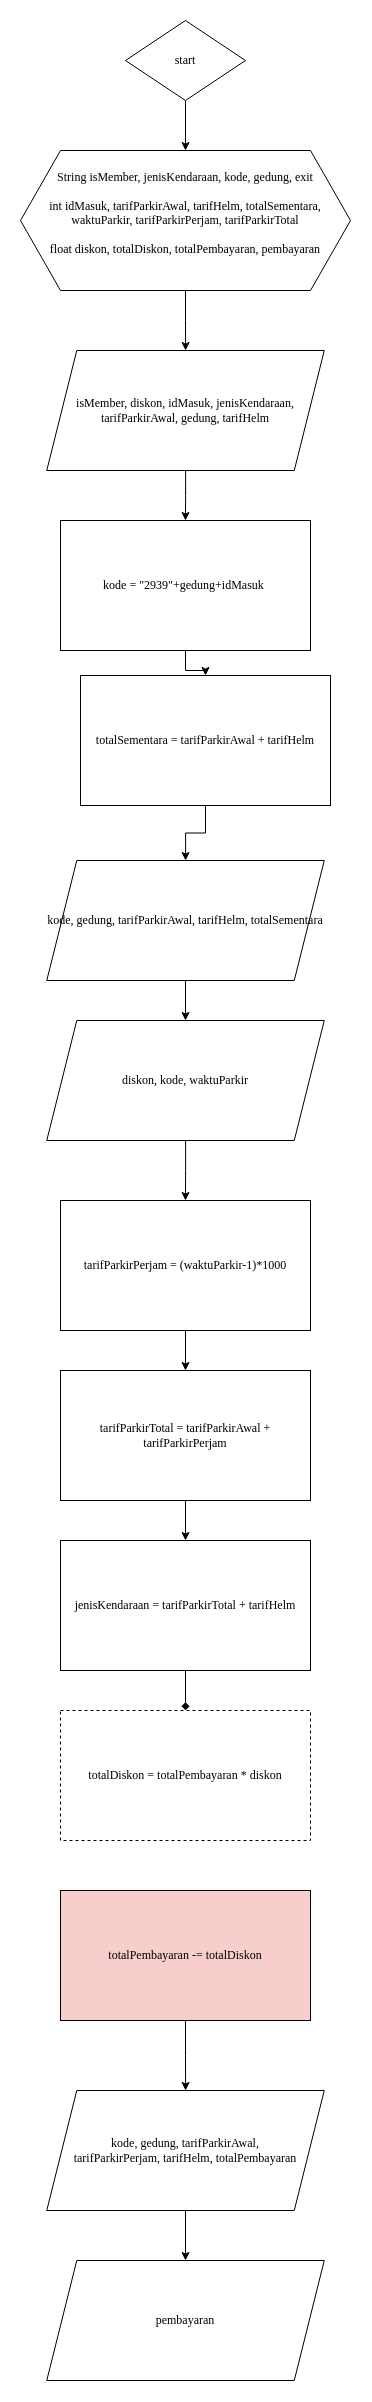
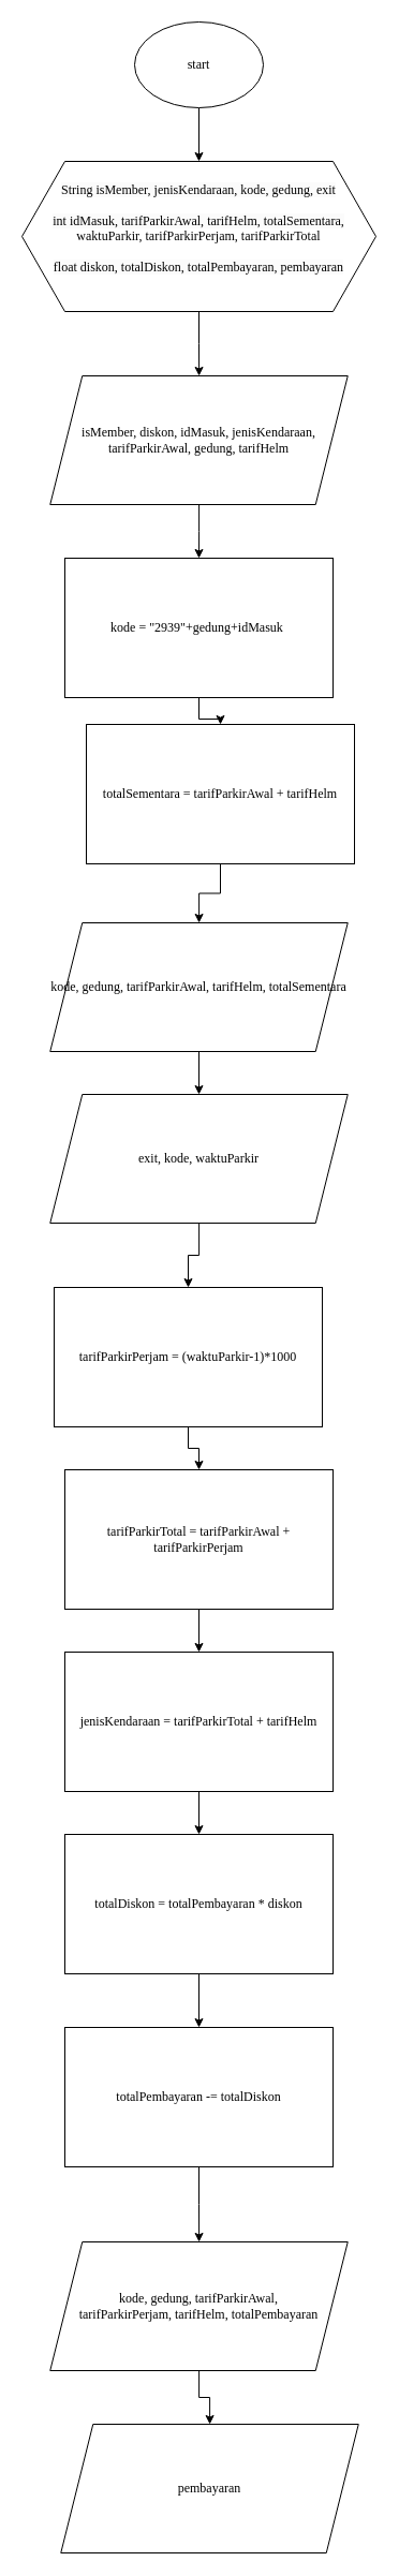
  <mxCell id="0" />
  <mxCell id="1" parent="0" />
  <mxCell id="2" value="" style="edgeStyle=orthogonalEdgeStyle;rounded=0;orthogonalLoop=1;jettySize=auto;html=1;fontFamily=Times New Roman;fontSize=12;" edge="1" parent="1" source="3" target="5"><mxGeometry relative="1" as="geometry" /></mxCell>
- <mxCell id="3" value="start" style="rhombus;whiteSpace=wrap;html=1;fontFamily=Times New Roman;fontSize=12;" vertex="1" parent="1"><mxGeometry x="125" y="20" width="120" height="80" as="geometry" /></mxCell>
+ <mxCell id="3" value="start" style="ellipse;whiteSpace=wrap;html=1;fontFamily=Times New Roman;fontSize=12;" vertex="1" parent="1"><mxGeometry x="125" y="20" width="120" height="80" as="geometry" /></mxCell>
  <mxCell id="4" value="" style="edgeStyle=orthogonalEdgeStyle;rounded=0;orthogonalLoop=1;jettySize=auto;html=1;fontFamily=Times New Roman;fontSize=12;" edge="1" parent="1" source="5" target="7"><mxGeometry relative="1" as="geometry" /></mxCell>
  <mxCell id="5" value="&#10;&lt;span style=&quot;color: rgb(0, 0, 0); font-size: 12px; font-style: normal; font-variant-ligatures: normal; font-variant-caps: normal; font-weight: 400; letter-spacing: normal; orphans: 2; text-align: center; text-indent: 0px; text-transform: none; widows: 2; word-spacing: 0px; -webkit-text-stroke-width: 0px; background-color: rgb(251, 251, 251); text-decoration-thickness: initial; text-decoration-style: initial; text-decoration-color: initial; float: none; display: inline !important;&quot;&gt;String&amp;nbsp;isMember, jenisKendaraan, kode, gedung, exit&lt;/span&gt;&lt;br style=&quot;border-color: var(--border-color); color: rgb(0, 0, 0); font-size: 12px; font-style: normal; font-variant-ligatures: normal; font-variant-caps: normal; font-weight: 400; letter-spacing: normal; orphans: 2; text-align: center; text-indent: 0px; text-transform: none; widows: 2; word-spacing: 0px; -webkit-text-stroke-width: 0px; background-color: rgb(251, 251, 251); text-decoration-thickness: initial; text-decoration-style: initial; text-decoration-color: initial;&quot;&gt;&lt;br style=&quot;border-color: var(--border-color); color: rgb(0, 0, 0); font-size: 12px; font-style: normal; font-variant-ligatures: normal; font-variant-caps: normal; font-weight: 400; letter-spacing: normal; orphans: 2; text-align: center; text-indent: 0px; text-transform: none; widows: 2; word-spacing: 0px; -webkit-text-stroke-width: 0px; background-color: rgb(251, 251, 251); text-decoration-thickness: initial; text-decoration-style: initial; text-decoration-color: initial;&quot;&gt;&lt;span style=&quot;color: rgb(0, 0, 0); font-size: 12px; font-style: normal; font-variant-ligatures: normal; font-variant-caps: normal; font-weight: 400; letter-spacing: normal; orphans: 2; text-align: center; text-indent: 0px; text-transform: none; widows: 2; word-spacing: 0px; -webkit-text-stroke-width: 0px; background-color: rgb(251, 251, 251); text-decoration-thickness: initial; text-decoration-style: initial; text-decoration-color: initial; float: none; display: inline !important;&quot;&gt;int i&lt;/span&gt;&lt;font style=&quot;border-color: var(--border-color); color: rgb(0, 0, 0); font-size: 12px; font-style: normal; font-variant-ligatures: normal; font-variant-caps: normal; font-weight: 400; letter-spacing: normal; orphans: 2; text-align: center; text-indent: 0px; text-transform: none; widows: 2; word-spacing: 0px; -webkit-text-stroke-width: 0px; background-color: rgb(251, 251, 251); text-decoration-thickness: initial; text-decoration-style: initial; text-decoration-color: initial;&quot;&gt;dMasuk, tarifParkirAwal,&amp;nbsp;&lt;span style=&quot;border-color: var(--border-color); background-color: initial; font-size: 12px;&quot;&gt;tarifHelm, totalSementara,&lt;br style=&quot;border-color: var(--border-color); font-size: 12px;&quot;&gt;&lt;/span&gt;&lt;/font&gt;&lt;span style=&quot;border-color: var(--border-color); color: rgb(0, 0, 0); font-size: 12px; font-style: normal; font-variant-ligatures: normal; font-variant-caps: normal; font-weight: 400; letter-spacing: normal; orphans: 2; text-align: center; text-indent: 0px; text-transform: none; widows: 2; word-spacing: 0px; -webkit-text-stroke-width: 0px; background-color: initial; text-decoration-thickness: initial; text-decoration-style: initial; text-decoration-color: initial;&quot;&gt;waktuParkir, tarifParkirPerjam, tarifParkirTotal&lt;br style=&quot;border-color: var(--border-color); font-size: 12px;&quot;&gt;&lt;/span&gt;&lt;br style=&quot;border-color: var(--border-color); color: rgb(0, 0, 0); font-size: 12px; font-style: normal; font-variant-ligatures: normal; font-variant-caps: normal; font-weight: 400; letter-spacing: normal; orphans: 2; text-align: center; text-indent: 0px; text-transform: none; widows: 2; word-spacing: 0px; -webkit-text-stroke-width: 0px; background-color: rgb(251, 251, 251); text-decoration-thickness: initial; text-decoration-style: initial; text-decoration-color: initial;&quot;&gt;&lt;span style=&quot;color: rgb(0, 0, 0); font-size: 12px; font-style: normal; font-variant-ligatures: normal; font-variant-caps: normal; font-weight: 400; letter-spacing: normal; orphans: 2; text-align: center; text-indent: 0px; text-transform: none; widows: 2; word-spacing: 0px; -webkit-text-stroke-width: 0px; background-color: rgb(251, 251, 251); text-decoration-thickness: initial; text-decoration-style: initial; text-decoration-color: initial; float: none; display: inline !important;&quot;&gt;float diskon, totalDiskon, totalPembayaran, pembayaran&lt;/span&gt;&#10;&#10;" style="shape=hexagon;perimeter=hexagonPerimeter2;whiteSpace=wrap;html=1;fixedSize=1;size=40;fontFamily=Times New Roman;fontSize=12;" vertex="1" parent="1"><mxGeometry x="20" y="150" width="330" height="140" as="geometry" /></mxCell>
  <mxCell id="6" value="" style="edgeStyle=orthogonalEdgeStyle;rounded=0;orthogonalLoop=1;jettySize=auto;html=1;fontFamily=Times New Roman;fontSize=12;" edge="1" parent="1" source="7" target="9"><mxGeometry relative="1" as="geometry" /></mxCell>
  <mxCell id="7" value="isMember, diskon, idMasuk, jenisKendaraan, tarifParkirAwal, gedung, tarifHelm" style="shape=parallelogram;perimeter=parallelogramPerimeter;whiteSpace=wrap;html=1;fixedSize=1;size=30;fontFamily=Times New Roman;fontSize=12;" vertex="1" parent="1"><mxGeometry x="46.25" y="350" width="277.5" height="120" as="geometry" /></mxCell>
  <mxCell id="8" value="" style="edgeStyle=orthogonalEdgeStyle;rounded=0;orthogonalLoop=1;jettySize=auto;html=1;fontFamily=Times New Roman;fontSize=12;" edge="1" parent="1" source="9" target="11"><mxGeometry relative="1" as="geometry" /></mxCell>
  <mxCell id="9" value="kode = &quot;2939&quot;+gedung+idMasuk&amp;nbsp;" style="rounded=0;whiteSpace=wrap;html=1;fontFamily=Times New Roman;fontSize=12;" vertex="1" parent="1"><mxGeometry x="60" y="520" width="250" height="130" as="geometry" /></mxCell>
  <mxCell id="10" value="" style="edgeStyle=orthogonalEdgeStyle;rounded=0;orthogonalLoop=1;jettySize=auto;html=1;fontFamily=Times New Roman;fontSize=12;" edge="1" parent="1" source="11" target="13"><mxGeometry relative="1" as="geometry" /></mxCell>
  <mxCell id="11" value="totalSementara = tarifParkirAwal + tarifHelm" style="rounded=0;whiteSpace=wrap;html=1;fontFamily=Times New Roman;fontSize=12;" vertex="1" parent="1"><mxGeometry x="80" y="675" width="250" height="130" as="geometry" /></mxCell>
  <mxCell id="12" value="" style="edgeStyle=orthogonalEdgeStyle;rounded=0;orthogonalLoop=1;jettySize=auto;html=1;fontFamily=Times New Roman;fontSize=12;" edge="1" parent="1" source="13" target="15"><mxGeometry relative="1" as="geometry" /></mxCell>
  <mxCell id="13" value="kode, gedung, tarifParkirAwal, tarifHelm, totalSementara" style="shape=parallelogram;perimeter=parallelogramPerimeter;whiteSpace=wrap;html=1;fixedSize=1;size=30;fontFamily=Times New Roman;fontSize=12;" vertex="1" parent="1"><mxGeometry x="46.25" y="860" width="277.5" height="120" as="geometry" /></mxCell>
  <mxCell id="14" value="" style="edgeStyle=orthogonalEdgeStyle;rounded=0;orthogonalLoop=1;jettySize=auto;html=1;fontFamily=Times New Roman;fontSize=12;" edge="1" parent="1" source="15" target="21"><mxGeometry relative="1" as="geometry" /></mxCell>
- <mxCell id="15" value="diskon, kode, waktuParkir" style="shape=parallelogram;perimeter=parallelogramPerimeter;whiteSpace=wrap;html=1;fixedSize=1;size=30;fontFamily=Times New Roman;fontSize=12;" vertex="1" parent="1"><mxGeometry x="46.25" y="1020" width="277.5" height="120" as="geometry" /></mxCell>
- <mxCell id="16" value="" style="edgeStyle=orthogonalEdgeStyle;rounded=0;orthogonalLoop=1;jettySize=auto;html=1;fontFamily=Times New Roman;fontSize=12;endArrow=diamond;" edge="1" parent="1" source="17" target="23"><mxGeometry relative="1" as="geometry" /></mxCell>
+ <mxCell id="15" value="exit, kode, waktuParkir" style="shape=parallelogram;perimeter=parallelogramPerimeter;whiteSpace=wrap;html=1;fixedSize=1;size=30;fontFamily=Times New Roman;fontSize=12;" vertex="1" parent="1"><mxGeometry x="46.25" y="1020" width="277.5" height="120" as="geometry" /></mxCell>
+ <mxCell id="16" value="" style="edgeStyle=orthogonalEdgeStyle;rounded=0;orthogonalLoop=1;jettySize=auto;html=1;fontFamily=Times New Roman;fontSize=12;" edge="1" parent="1" source="17" target="23"><mxGeometry relative="1" as="geometry" /></mxCell>
  <mxCell id="17" value="jenisKendaraan = tarifParkirTotal + tarifHelm" style="rounded=0;whiteSpace=wrap;html=1;fontFamily=Times New Roman;fontSize=12;" vertex="1" parent="1"><mxGeometry x="60" y="1540" width="250" height="130" as="geometry" /></mxCell>
  <mxCell id="18" value="" style="edgeStyle=orthogonalEdgeStyle;rounded=0;orthogonalLoop=1;jettySize=auto;html=1;fontFamily=Times New Roman;fontSize=12;" edge="1" parent="1" source="19" target="17"><mxGeometry relative="1" as="geometry" /></mxCell>
  <mxCell id="19" value="tarifParkirTotal = tarifParkirAwal + tarifParkirPerjam" style="rounded=0;whiteSpace=wrap;html=1;fontFamily=Times New Roman;fontSize=12;" vertex="1" parent="1"><mxGeometry x="60" y="1370" width="250" height="130" as="geometry" /></mxCell>
  <mxCell id="20" value="" style="edgeStyle=orthogonalEdgeStyle;rounded=0;orthogonalLoop=1;jettySize=auto;html=1;fontFamily=Times New Roman;fontSize=12;" edge="1" parent="1" source="21" target="19"><mxGeometry relative="1" as="geometry" /></mxCell>
- <mxCell id="21" value="tarifParkirPerjam = (waktuParkir-1)*1000" style="rounded=0;whiteSpace=wrap;html=1;fontFamily=Times New Roman;fontSize=12;" vertex="1" parent="1"><mxGeometry x="60" y="1200" width="250" height="130" as="geometry" /></mxCell>
- <mxCell id="23" value="totalDiskon = totalPembayaran * diskon" style="rounded=0;whiteSpace=wrap;html=1;fontFamily=Times New Roman;fontSize=12;dashed=1;" vertex="1" parent="1"><mxGeometry x="60" y="1710" width="250" height="130" as="geometry" /></mxCell>
+ <mxCell id="21" value="tarifParkirPerjam = (waktuParkir-1)*1000" style="rounded=0;whiteSpace=wrap;html=1;fontFamily=Times New Roman;fontSize=12;" vertex="1" parent="1"><mxGeometry x="50" y="1200" width="250" height="130" as="geometry" /></mxCell>
+ <mxCell id="22" value="" style="edgeStyle=orthogonalEdgeStyle;rounded=0;orthogonalLoop=1;jettySize=auto;html=1;fontFamily=Times New Roman;fontSize=12;" edge="1" parent="1" source="23" target="25"><mxGeometry relative="1" as="geometry" /></mxCell>
+ <mxCell id="23" value="totalDiskon = totalPembayaran * diskon" style="rounded=0;whiteSpace=wrap;html=1;fontFamily=Times New Roman;fontSize=12;" vertex="1" parent="1"><mxGeometry x="60" y="1710" width="250" height="130" as="geometry" /></mxCell>
  <mxCell id="24" value="" style="edgeStyle=orthogonalEdgeStyle;rounded=0;orthogonalLoop=1;jettySize=auto;html=1;fontFamily=Times New Roman;fontSize=12;" edge="1" parent="1" source="25" target="27"><mxGeometry relative="1" as="geometry" /></mxCell>
- <mxCell id="25" value="totalPembayaran -= totalDiskon" style="rounded=0;whiteSpace=wrap;html=1;fontFamily=Times New Roman;fontSize=12;fillColor=#f8cecc;" vertex="1" parent="1"><mxGeometry x="60" y="1890" width="250" height="130" as="geometry" /></mxCell>
+ <mxCell id="25" value="totalPembayaran -= totalDiskon" style="rounded=0;whiteSpace=wrap;html=1;fontFamily=Times New Roman;fontSize=12;" vertex="1" parent="1"><mxGeometry x="60" y="1890" width="250" height="130" as="geometry" /></mxCell>
  <mxCell id="26" value="" style="edgeStyle=orthogonalEdgeStyle;rounded=0;orthogonalLoop=1;jettySize=auto;html=1;fontFamily=Times New Roman;fontSize=12;" edge="1" parent="1" source="27" target="28"><mxGeometry relative="1" as="geometry" /></mxCell>
  <mxCell id="27" value="kode, gedung, tarifParkirAwal,&lt;br style=&quot;font-size: 12px;&quot;&gt;tarifParkirPerjam, tarifHelm, totalPembayaran" style="shape=parallelogram;perimeter=parallelogramPerimeter;whiteSpace=wrap;html=1;fixedSize=1;size=30;fontFamily=Times New Roman;fontSize=12;" vertex="1" parent="1"><mxGeometry x="46.25" y="2090" width="277.5" height="120" as="geometry" /></mxCell>
- <mxCell id="28" value="pembayaran" style="shape=parallelogram;perimeter=parallelogramPerimeter;whiteSpace=wrap;html=1;fixedSize=1;size=30;fontFamily=Times New Roman;fontSize=12;" vertex="1" parent="1"><mxGeometry x="46.25" y="2260" width="277.5" height="120" as="geometry" /></mxCell>
+ <mxCell id="28" value="pembayaran" style="shape=parallelogram;perimeter=parallelogramPerimeter;whiteSpace=wrap;html=1;fixedSize=1;size=30;fontFamily=Times New Roman;fontSize=12;" vertex="1" parent="1"><mxGeometry x="56.25" y="2260" width="277.5" height="120" as="geometry" /></mxCell>
